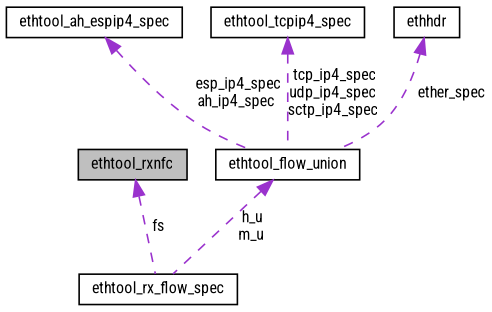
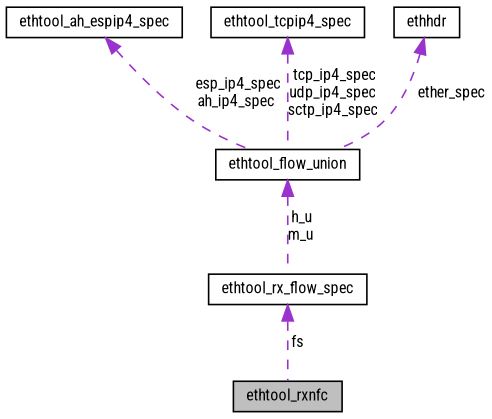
  digraph {
    fontname="Roboto Condensed"
    node [color=black fillcolor=white fontname="Roboto Condensed" fontsize=10 shape=record style=filled]
    edge [color=darkorchid3 dir=back fontname="Roboto Condensed" fontsize=10 labelfontname=Helvetica labelfontsize=10 style=dashed]
    n1 [fillcolor=grey75 fontcolor=black height=0.2 label=ethtool_rxnfc width=0.4]
    n2 [height=0.2 label=ethtool_rx_flow_spec width=0.4]
    n3 [height=0.2 label=ethtool_flow_union width=0.4]
    n4 [height=0.2 label=ethtool_ah_espip4_spec width=0.4]
    n5 [height=0.2 label=ethtool_tcpip4_spec width=0.4]
    n6 [height=0.2 label=ethhdr width=0.4]
-   n1 -> n2 [label=" fs"]
+   n2 -> n1 [label=" fs"]
    n3 -> n2 [label=" h_u\nm_u"]
    n4 -> n3 [label=" esp_ip4_spec\nah_ip4_spec"]
    n5 -> n3 [label=" tcp_ip4_spec\nudp_ip4_spec\nsctp_ip4_spec"]
    n6 -> n3 [label=" ether_spec"]
  }
